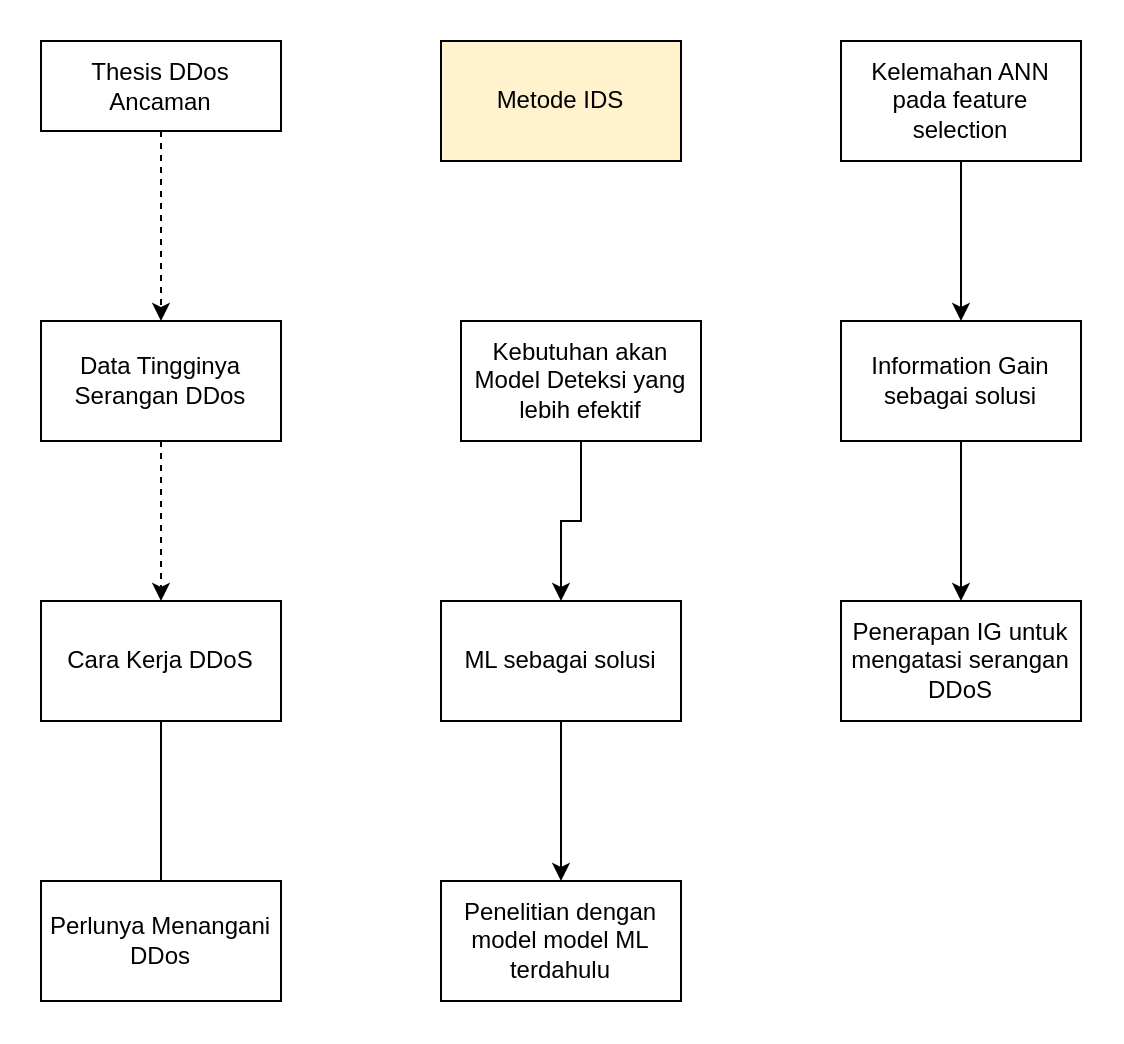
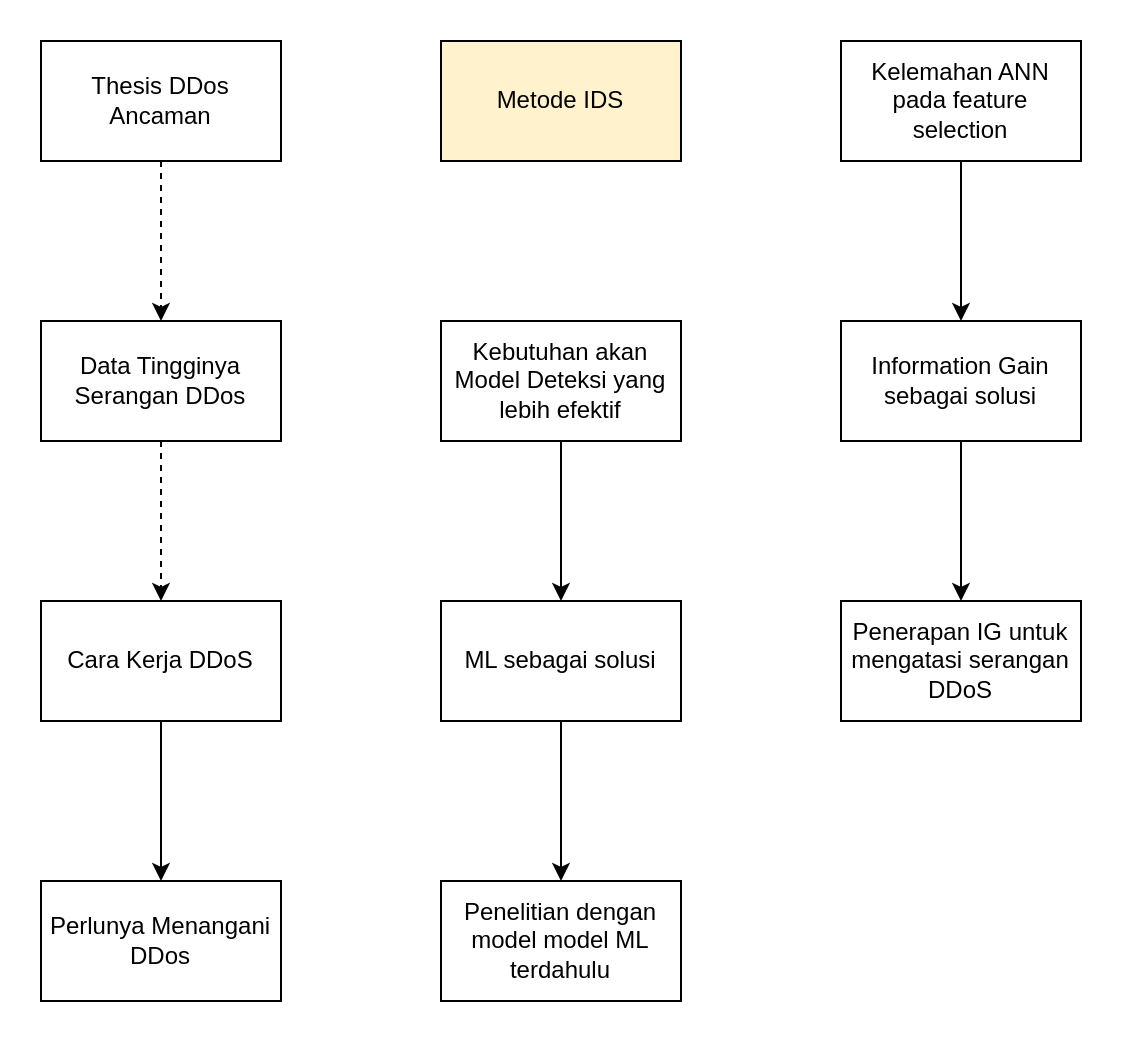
  <mxCell id="0" />
  <mxCell id="1" parent="0" />
  <mxCell id="2" value="" style="edgeStyle=orthogonalEdgeStyle;rounded=0;orthogonalLoop=1;jettySize=auto;html=1;dashed=1;" edge="1" parent="1" source="3" target="5"><mxGeometry relative="1" as="geometry" /></mxCell>
- <mxCell id="3" value="Thesis DDos Ancaman" style="rounded=0;whiteSpace=wrap;html=1;" vertex="1" parent="1"><mxGeometry x="20" y="20" width="120" height="45" as="geometry" /></mxCell>
+ <mxCell id="3" value="Thesis DDos Ancaman" style="rounded=0;whiteSpace=wrap;html=1;" vertex="1" parent="1"><mxGeometry x="20" y="20" width="120" height="60" as="geometry" /></mxCell>
  <mxCell id="4" value="" style="edgeStyle=orthogonalEdgeStyle;rounded=0;orthogonalLoop=1;jettySize=auto;html=1;dashed=1;" edge="1" parent="1" source="5" target="7"><mxGeometry relative="1" as="geometry" /></mxCell>
  <mxCell id="5" value="&lt;div&gt;Data Tingginya Serangan DDos&lt;/div&gt;" style="whiteSpace=wrap;html=1;rounded=0;" vertex="1" parent="1"><mxGeometry x="20" y="160" width="120" height="60" as="geometry" /></mxCell>
- <mxCell id="6" value="" style="edgeStyle=orthogonalEdgeStyle;rounded=0;orthogonalLoop=1;jettySize=auto;html=1;endArrow=none;" edge="1" parent="1" source="7" target="8"><mxGeometry relative="1" as="geometry" /></mxCell>
+ <mxCell id="6" value="" style="edgeStyle=orthogonalEdgeStyle;rounded=0;orthogonalLoop=1;jettySize=auto;html=1;" edge="1" parent="1" source="7" target="8"><mxGeometry relative="1" as="geometry" /></mxCell>
  <mxCell id="7" value="Cara Kerja DDoS" style="whiteSpace=wrap;html=1;rounded=0;" vertex="1" parent="1"><mxGeometry x="20" y="300" width="120" height="60" as="geometry" /></mxCell>
  <mxCell id="8" value="Perlunya Menangani DDos" style="whiteSpace=wrap;html=1;rounded=0;" vertex="1" parent="1"><mxGeometry x="20" y="440" width="120" height="60" as="geometry" /></mxCell>
  <mxCell id="9" value="Metode IDS" style="rounded=0;whiteSpace=wrap;html=1;fillColor=#fff2cc;" vertex="1" parent="1"><mxGeometry x="220" y="20" width="120" height="60" as="geometry" /></mxCell>
  <mxCell id="10" value="" style="edgeStyle=orthogonalEdgeStyle;rounded=0;orthogonalLoop=1;jettySize=auto;html=1;" edge="1" parent="1" source="11" target="13"><mxGeometry relative="1" as="geometry" /></mxCell>
- <mxCell id="11" value="Kebutuhan akan Model Deteksi yang lebih efektif" style="rounded=0;whiteSpace=wrap;html=1;" vertex="1" parent="1"><mxGeometry x="230" y="160" width="120" height="60" as="geometry" /></mxCell>
+ <mxCell id="11" value="Kebutuhan akan Model Deteksi yang lebih efektif" style="rounded=0;whiteSpace=wrap;html=1;" vertex="1" parent="1"><mxGeometry x="220" y="160" width="120" height="60" as="geometry" /></mxCell>
  <mxCell id="12" value="" style="edgeStyle=orthogonalEdgeStyle;rounded=0;orthogonalLoop=1;jettySize=auto;html=1;" edge="1" parent="1" source="13" target="14"><mxGeometry relative="1" as="geometry" /></mxCell>
  <mxCell id="13" value="ML sebagai solusi" style="rounded=0;whiteSpace=wrap;html=1;" vertex="1" parent="1"><mxGeometry x="220" y="300" width="120" height="60" as="geometry" /></mxCell>
  <mxCell id="14" value="Penelitian dengan model model ML terdahulu" style="whiteSpace=wrap;html=1;rounded=0;" vertex="1" parent="1"><mxGeometry x="220" y="440" width="120" height="60" as="geometry" /></mxCell>
  <mxCell id="15" value="" style="edgeStyle=orthogonalEdgeStyle;rounded=0;orthogonalLoop=1;jettySize=auto;html=1;" edge="1" parent="1" source="16" target="18"><mxGeometry relative="1" as="geometry" /></mxCell>
  <mxCell id="16" value="Kelemahan ANN pada feature selection" style="rounded=0;whiteSpace=wrap;html=1;" vertex="1" parent="1"><mxGeometry x="420" y="20" width="120" height="60" as="geometry" /></mxCell>
  <mxCell id="17" value="" style="edgeStyle=orthogonalEdgeStyle;rounded=0;orthogonalLoop=1;jettySize=auto;html=1;" edge="1" parent="1" source="18" target="19"><mxGeometry relative="1" as="geometry" /></mxCell>
  <mxCell id="18" value="Information Gain sebagai solusi" style="rounded=0;whiteSpace=wrap;html=1;" vertex="1" parent="1"><mxGeometry x="420" y="160" width="120" height="60" as="geometry" /></mxCell>
  <mxCell id="19" value="Penerapan IG untuk mengatasi serangan DDoS" style="whiteSpace=wrap;html=1;rounded=0;" vertex="1" parent="1"><mxGeometry x="420" y="300" width="120" height="60" as="geometry" /></mxCell>
